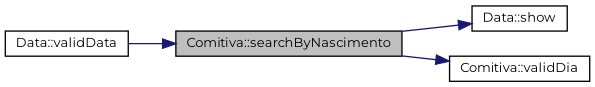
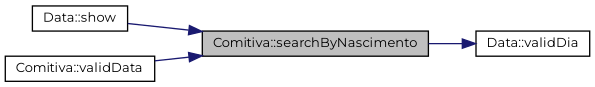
  digraph {
    fontname=Montserrat
    rankdir=LR
    node [color=black fillcolor=white fontname=Montserrat fontsize=10 shape=record style=filled]
    edge [color=midnightblue fontname=Montserrat fontsize=10 labelfontname=Helvetica labelfontsize=10 style=solid]
    n1 [fillcolor=grey75 fontcolor=black height=0.2 label="Comitiva::searchByNascimento" width=0.4]
    n2 [height=0.2 label="Data::show" width=0.4]
-   n3 [height=0.2 label="Comitiva::validDia" width=0.4]
-   n4 [height=0.2 label="Data::validData" width=0.4]
-   n1 -> n2
+   n3 [height=0.2 label="Data::validDia" width=0.4]
+   n4 [height=0.2 label="Comitiva::validData" width=0.4]
+   n2 -> n1
    n1 -> n3
    n4 -> n1
  }
